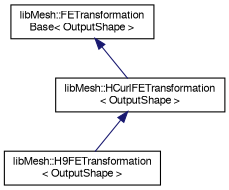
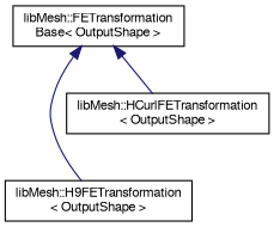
  digraph {
    rankdir=TB
    node [color=black fillcolor=white fontname=FreeSans fontsize=10 shape=record style=filled]
    edge [color=midnightblue dir=back fontname=FreeSans fontsize=10 labelfontname=FreeSans labelfontsize=10 style=solid]
    n1 [height=0.2 label="libMesh::FETransformation\lBase\< OutputShape \>" width=0.4]
    n2 [height=0.2 label="libMesh::H9FETransformation\l\< OutputShape \>" width=0.4]
    n3 [height=0.2 label="libMesh::HCurlFETransformation\l\< OutputShape \>" width=0.4]
-   n3 -> n2
+   n1 -> n2
    n1 -> n3
  }
